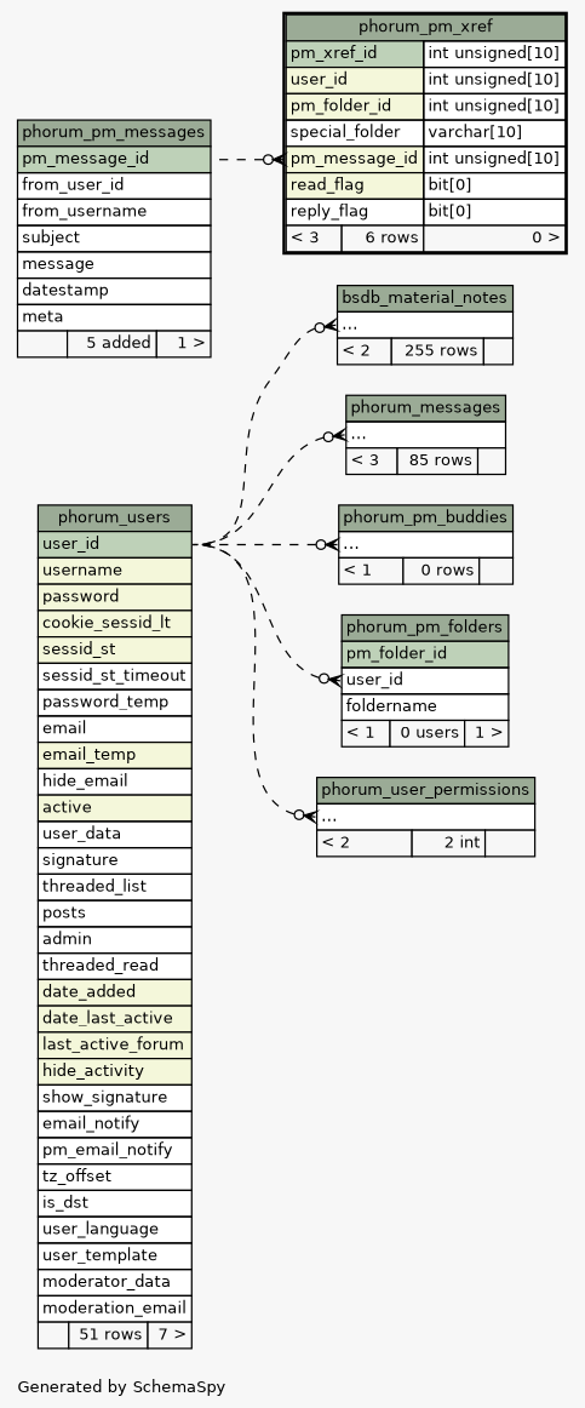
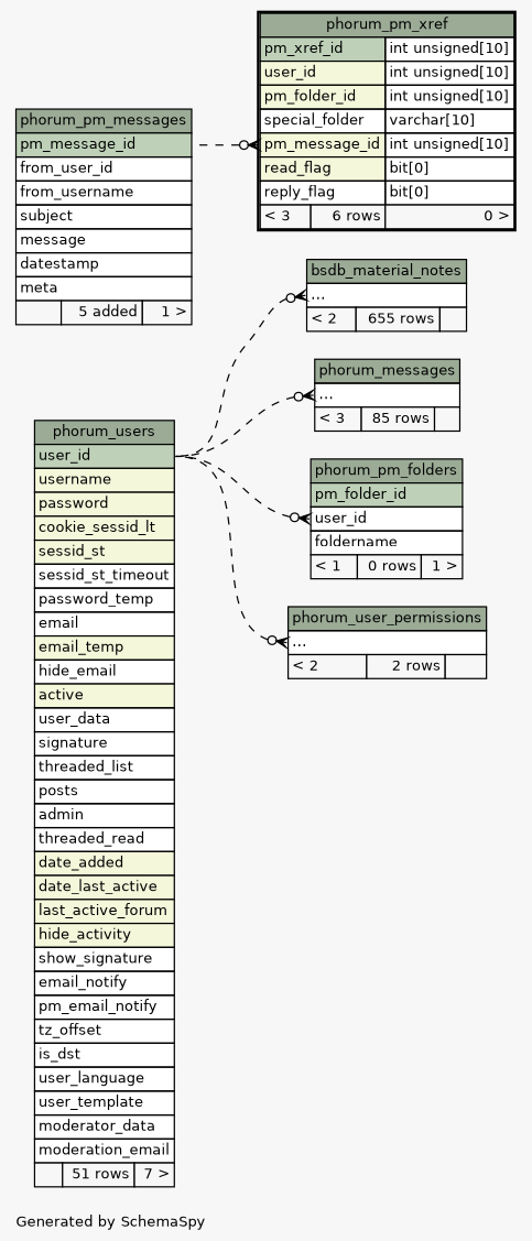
  digraph {
    bgcolor="#f7f7f7"
    fontname=Helvetica
    fontsize=11
    label="\nGenerated by SchemaSpy"
    labeljust=l
    nodesep=0.18
    rankdir=RL
    ranksep=0.46
    node [fontname=Helvetica fontsize=11 shape=plaintext]
    edge [arrowhead=none arrowsize=0.8 arrowtail=crowodot dir=back headport="user_id:e" style=dashed tailport="elipses:w"]
-   n1 [label=<     <TABLE BORDER="0" CELLBORDER="1" CELLSPACING="0" BGCOLOR="#ffffff">       <TR><TD COLSPAN="3" BGCOLOR="#9bab96" ALIGN="CENTER">bsdb_material_notes</TD></TR>       <TR><TD PORT="elipses" COLSPAN="3" ALIGN="LEFT">...</TD></TR>       <TR><TD ALIGN="LEFT" BGCOLOR="#f7f7f7">&lt; 2</TD><TD ALIGN="RIGHT" BGCOLOR="#f7f7f7">255 rows</TD><TD ALIGN="RIGHT" BGCOLOR="#f7f7f7">  </TD></TR>     </TABLE>>]
+   n1 [label=<     <TABLE BORDER="0" CELLBORDER="1" CELLSPACING="0" BGCOLOR="#ffffff">       <TR><TD COLSPAN="3" BGCOLOR="#9bab96" ALIGN="CENTER">bsdb_material_notes</TD></TR>       <TR><TD PORT="elipses" COLSPAN="3" ALIGN="LEFT">...</TD></TR>       <TR><TD ALIGN="LEFT" BGCOLOR="#f7f7f7">&lt; 2</TD><TD ALIGN="RIGHT" BGCOLOR="#f7f7f7">655 rows</TD><TD ALIGN="RIGHT" BGCOLOR="#f7f7f7">  </TD></TR>     </TABLE>>]
    n2 [label=<     <TABLE BORDER="0" CELLBORDER="1" CELLSPACING="0" BGCOLOR="#ffffff">       <TR><TD COLSPAN="3" BGCOLOR="#9bab96" ALIGN="CENTER">phorum_users</TD></TR>       <TR><TD PORT="user_id" COLSPAN="3" BGCOLOR="#bed1b8" ALIGN="LEFT">user_id</TD></TR>       <TR><TD PORT="username" COLSPAN="3" BGCOLOR="#f4f7da" ALIGN="LEFT">username</TD></TR>       <TR><TD PORT="password" COLSPAN="3" BGCOLOR="#f4f7da" ALIGN="LEFT">password</TD></TR>       <TR><TD PORT="cookie_sessid_lt" COLSPAN="3" BGCOLOR="#f4f7da" ALIGN="LEFT">cookie_sessid_lt</TD></TR>       <TR><TD PORT="sessid_st" COLSPAN="3" BGCOLOR="#f4f7da" ALIGN="LEFT">sessid_st</TD></TR>       <TR><TD PORT="sessid_st_timeout" COLSPAN="3" ALIGN="LEFT">sessid_st_timeout</TD></TR>       <TR><TD PORT="password_temp" COLSPAN="3" ALIGN="LEFT">password_temp</TD></TR>       <TR><TD PORT="email" COLSPAN="3" ALIGN="LEFT">email</TD></TR>       <TR><TD PORT="email_temp" COLSPAN="3" BGCOLOR="#f4f7da" ALIGN="LEFT">email_temp</TD></TR>       <TR><TD PORT="hide_email" COLSPAN="3" ALIGN="LEFT">hide_email</TD></TR>       <TR><TD PORT="active" COLSPAN="3" BGCOLOR="#f4f7da" ALIGN="LEFT">active</TD></TR>       <TR><TD PORT="user_data" COLSPAN="3" ALIGN="LEFT">user_data</TD></TR>       <TR><TD PORT="signature" COLSPAN="3" ALIGN="LEFT">signature</TD></TR>       <TR><TD PORT="threaded_list" COLSPAN="3" ALIGN="LEFT">threaded_list</TD></TR>       <TR><TD PORT="posts" COLSPAN="3" ALIGN="LEFT">posts</TD></TR>       <TR><TD PORT="admin" COLSPAN="3" ALIGN="LEFT">admin</TD></TR>       <TR><TD PORT="threaded_read" COLSPAN="3" ALIGN="LEFT">threaded_read</TD></TR>       <TR><TD PORT="date_added" COLSPAN="3" BGCOLOR="#f4f7da" ALIGN="LEFT">date_added</TD></TR>       <TR><TD PORT="date_last_active" COLSPAN="3" BGCOLOR="#f4f7da" ALIGN="LEFT">date_last_active</TD></TR>       <TR><TD PORT="last_active_forum" COLSPAN="3" BGCOLOR="#f4f7da" ALIGN="LEFT">last_active_forum</TD></TR>       <TR><TD PORT="hide_activity" COLSPAN="3" BGCOLOR="#f4f7da" ALIGN="LEFT">hide_activity</TD></TR>       <TR><TD PORT="show_signature" COLSPAN="3" ALIGN="LEFT">show_signature</TD></TR>       <TR><TD PORT="email_notify" COLSPAN="3" ALIGN="LEFT">email_notify</TD></TR>       <TR><TD PORT="pm_email_notify" COLSPAN="3" ALIGN="LEFT">pm_email_notify</TD></TR>       <TR><TD PORT="tz_offset" COLSPAN="3" ALIGN="LEFT">tz_offset</TD></TR>       <TR><TD PORT="is_dst" COLSPAN="3" ALIGN="LEFT">is_dst</TD></TR>       <TR><TD PORT="user_language" COLSPAN="3" ALIGN="LEFT">user_language</TD></TR>       <TR><TD PORT="user_template" COLSPAN="3" ALIGN="LEFT">user_template</TD></TR>       <TR><TD PORT="moderator_data" COLSPAN="3" ALIGN="LEFT">moderator_data</TD></TR>       <TR><TD PORT="moderation_email" COLSPAN="3" ALIGN="LEFT">moderation_email</TD></TR>       <TR><TD ALIGN="LEFT" BGCOLOR="#f7f7f7">  </TD><TD ALIGN="RIGHT" BGCOLOR="#f7f7f7">51 rows</TD><TD ALIGN="RIGHT" BGCOLOR="#f7f7f7">7 &gt;</TD></TR>     </TABLE>>]
    n3 [label=<     <TABLE BORDER="0" CELLBORDER="1" CELLSPACING="0" BGCOLOR="#ffffff">       <TR><TD COLSPAN="3" BGCOLOR="#9bab96" ALIGN="CENTER">phorum_messages</TD></TR>       <TR><TD PORT="elipses" COLSPAN="3" ALIGN="LEFT">...</TD></TR>       <TR><TD ALIGN="LEFT" BGCOLOR="#f7f7f7">&lt; 3</TD><TD ALIGN="RIGHT" BGCOLOR="#f7f7f7">85 rows</TD><TD ALIGN="RIGHT" BGCOLOR="#f7f7f7">  </TD></TR>     </TABLE>>]
-   n4 [label=<     <TABLE BORDER="0" CELLBORDER="1" CELLSPACING="0" BGCOLOR="#ffffff">       <TR><TD COLSPAN="3" BGCOLOR="#9bab96" ALIGN="CENTER">phorum_pm_buddies</TD></TR>       <TR><TD PORT="elipses" COLSPAN="3" ALIGN="LEFT">...</TD></TR>       <TR><TD ALIGN="LEFT" BGCOLOR="#f7f7f7">&lt; 1</TD><TD ALIGN="RIGHT" BGCOLOR="#f7f7f7">0 rows</TD><TD ALIGN="RIGHT" BGCOLOR="#f7f7f7">  </TD></TR>     </TABLE>>]
-   n5 [label=<     <TABLE BORDER="0" CELLBORDER="1" CELLSPACING="0" BGCOLOR="#ffffff">       <TR><TD COLSPAN="3" BGCOLOR="#9bab96" ALIGN="CENTER">phorum_pm_folders</TD></TR>       <TR><TD PORT="pm_folder_id" COLSPAN="3" BGCOLOR="#bed1b8" ALIGN="LEFT">pm_folder_id</TD></TR>       <TR><TD PORT="user_id" COLSPAN="3" ALIGN="LEFT">user_id</TD></TR>       <TR><TD PORT="foldername" COLSPAN="3" ALIGN="LEFT">foldername</TD></TR>       <TR><TD ALIGN="LEFT" BGCOLOR="#f7f7f7">&lt; 1</TD><TD ALIGN="RIGHT" BGCOLOR="#f7f7f7">0 users</TD><TD ALIGN="RIGHT" BGCOLOR="#f7f7f7">1 &gt;</TD></TR>     </TABLE>>]
+   n5 [label=<     <TABLE BORDER="0" CELLBORDER="1" CELLSPACING="0" BGCOLOR="#ffffff">       <TR><TD COLSPAN="3" BGCOLOR="#9bab96" ALIGN="CENTER">phorum_pm_folders</TD></TR>       <TR><TD PORT="pm_folder_id" COLSPAN="3" BGCOLOR="#bed1b8" ALIGN="LEFT">pm_folder_id</TD></TR>       <TR><TD PORT="user_id" COLSPAN="3" ALIGN="LEFT">user_id</TD></TR>       <TR><TD PORT="foldername" COLSPAN="3" ALIGN="LEFT">foldername</TD></TR>       <TR><TD ALIGN="LEFT" BGCOLOR="#f7f7f7">&lt; 1</TD><TD ALIGN="RIGHT" BGCOLOR="#f7f7f7">0 rows</TD><TD ALIGN="RIGHT" BGCOLOR="#f7f7f7">1 &gt;</TD></TR>     </TABLE>>]
    n6 [label=<     <TABLE BORDER="2" CELLBORDER="1" CELLSPACING="0" BGCOLOR="#ffffff">       <TR><TD COLSPAN="3" BGCOLOR="#9bab96" ALIGN="CENTER">phorum_pm_xref</TD></TR>       <TR><TD PORT="pm_xref_id" COLSPAN="2" BGCOLOR="#bed1b8" ALIGN="LEFT">pm_xref_id</TD><TD PORT="pm_xref_id.type" ALIGN="LEFT">int unsigned[10]</TD></TR>       <TR><TD PORT="user_id" COLSPAN="2" BGCOLOR="#f4f7da" ALIGN="LEFT">user_id</TD><TD PORT="user_id.type" ALIGN="LEFT">int unsigned[10]</TD></TR>       <TR><TD PORT="pm_folder_id" COLSPAN="2" BGCOLOR="#f4f7da" ALIGN="LEFT">pm_folder_id</TD><TD PORT="pm_folder_id.type" ALIGN="LEFT">int unsigned[10]</TD></TR>       <TR><TD PORT="special_folder" COLSPAN="2" ALIGN="LEFT">special_folder</TD><TD PORT="special_folder.type" ALIGN="LEFT">varchar[10]</TD></TR>       <TR><TD PORT="pm_message_id" COLSPAN="2" BGCOLOR="#f4f7da" ALIGN="LEFT">pm_message_id</TD><TD PORT="pm_message_id.type" ALIGN="LEFT">int unsigned[10]</TD></TR>       <TR><TD PORT="read_flag" COLSPAN="2" BGCOLOR="#f4f7da" ALIGN="LEFT">read_flag</TD><TD PORT="read_flag.type" ALIGN="LEFT">bit[0]</TD></TR>       <TR><TD PORT="reply_flag" COLSPAN="2" ALIGN="LEFT">reply_flag</TD><TD PORT="reply_flag.type" ALIGN="LEFT">bit[0]</TD></TR>       <TR><TD ALIGN="LEFT" BGCOLOR="#f7f7f7">&lt; 3</TD><TD ALIGN="RIGHT" BGCOLOR="#f7f7f7">6 rows</TD><TD ALIGN="RIGHT" BGCOLOR="#f7f7f7">0 &gt;</TD></TR>     </TABLE>>]
    n7 [label=<     <TABLE BORDER="0" CELLBORDER="1" CELLSPACING="0" BGCOLOR="#ffffff">       <TR><TD COLSPAN="3" BGCOLOR="#9bab96" ALIGN="CENTER">phorum_pm_messages</TD></TR>       <TR><TD PORT="pm_message_id" COLSPAN="3" BGCOLOR="#bed1b8" ALIGN="LEFT">pm_message_id</TD></TR>       <TR><TD PORT="from_user_id" COLSPAN="3" ALIGN="LEFT">from_user_id</TD></TR>       <TR><TD PORT="from_username" COLSPAN="3" ALIGN="LEFT">from_username</TD></TR>       <TR><TD PORT="subject" COLSPAN="3" ALIGN="LEFT">subject</TD></TR>       <TR><TD PORT="message" COLSPAN="3" ALIGN="LEFT">message</TD></TR>       <TR><TD PORT="datestamp" COLSPAN="3" ALIGN="LEFT">datestamp</TD></TR>       <TR><TD PORT="meta" COLSPAN="3" ALIGN="LEFT">meta</TD></TR>       <TR><TD ALIGN="LEFT" BGCOLOR="#f7f7f7">  </TD><TD ALIGN="RIGHT" BGCOLOR="#f7f7f7">5 added</TD><TD ALIGN="RIGHT" BGCOLOR="#f7f7f7">1 &gt;</TD></TR>     </TABLE>>]
-   n8 [label=<     <TABLE BORDER="0" CELLBORDER="1" CELLSPACING="0" BGCOLOR="#ffffff">       <TR><TD COLSPAN="3" BGCOLOR="#9bab96" ALIGN="CENTER">phorum_user_permissions</TD></TR>       <TR><TD PORT="elipses" COLSPAN="3" ALIGN="LEFT">...</TD></TR>       <TR><TD ALIGN="LEFT" BGCOLOR="#f7f7f7">&lt; 2</TD><TD ALIGN="RIGHT" BGCOLOR="#f7f7f7">2 int</TD><TD ALIGN="RIGHT" BGCOLOR="#f7f7f7">  </TD></TR>     </TABLE>>]
+   n8 [label=<     <TABLE BORDER="0" CELLBORDER="1" CELLSPACING="0" BGCOLOR="#ffffff">       <TR><TD COLSPAN="3" BGCOLOR="#9bab96" ALIGN="CENTER">phorum_user_permissions</TD></TR>       <TR><TD PORT="elipses" COLSPAN="3" ALIGN="LEFT">...</TD></TR>       <TR><TD ALIGN="LEFT" BGCOLOR="#f7f7f7">&lt; 2</TD><TD ALIGN="RIGHT" BGCOLOR="#f7f7f7">2 rows</TD><TD ALIGN="RIGHT" BGCOLOR="#f7f7f7">  </TD></TR>     </TABLE>>]
    n1 -> n2
    n3 -> n2
-   n4 -> n2
    n5 -> n2 [tailport="user_id:w"]
    n6 -> n7 [headport="pm_message_id:e" tailport="pm_message_id:w"]
    n8 -> n2
  }
